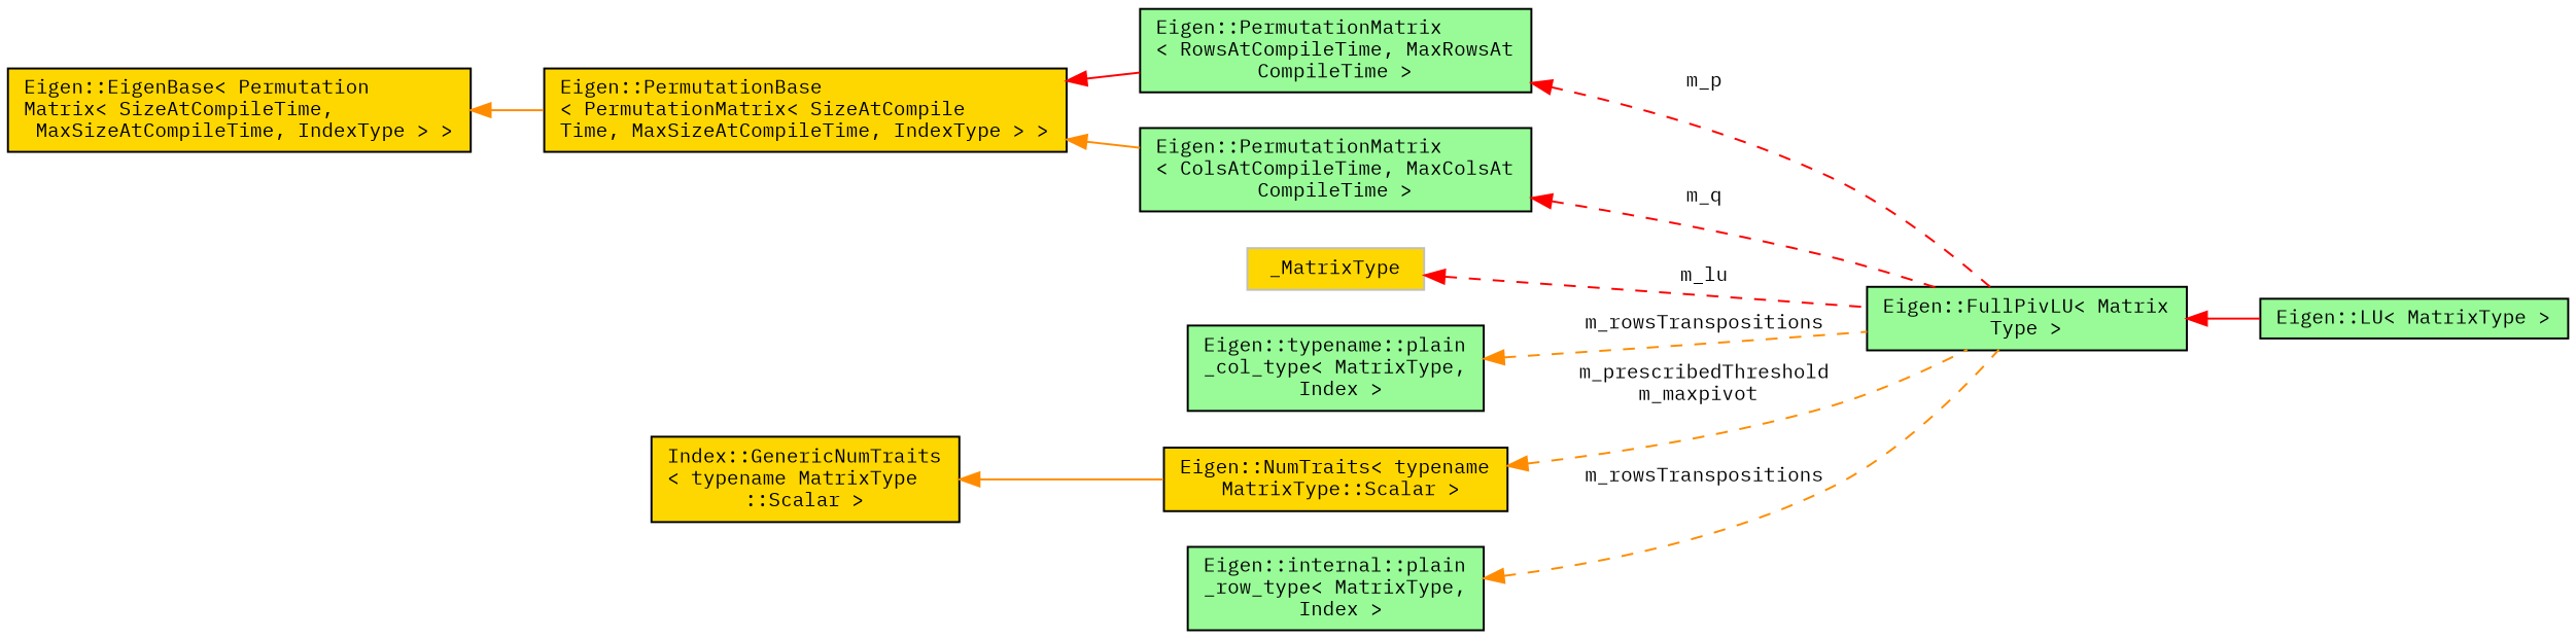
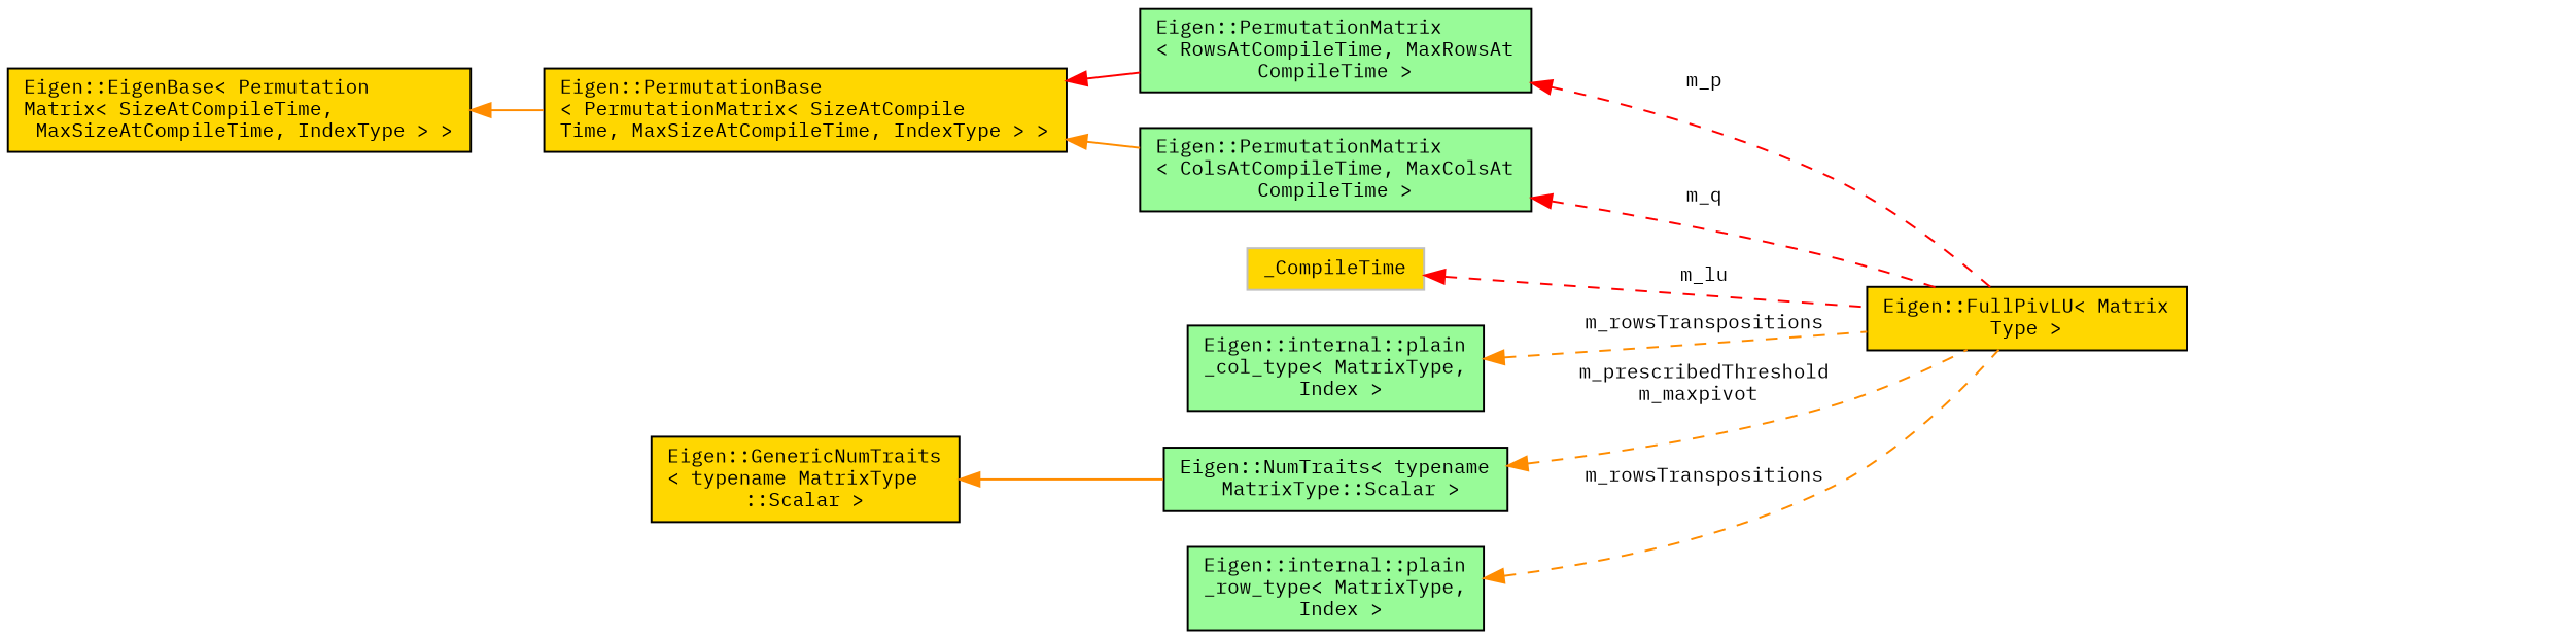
  digraph {
    fontname="IBM Plex Mono"
    rankdir=LR
    node [color=black fillcolor=gold fontname="IBM Plex Mono" fontsize=10 shape=record style=filled]
    edge [color=darkorange dir=back fontname="IBM Plex Mono" fontsize=10 labelfontname=Helvetica labelfontsize=10 style=dashed]
-   n1 [fillcolor=palegreen fontcolor=black height=0.2 label="Eigen::LU\< MatrixType \>" width=0.4]
-   n2 [fillcolor=palegreen height=0.2 label="Eigen::FullPivLU\< Matrix\lType \>" width=0.4]
+   n2 [height=0.2 label="Eigen::FullPivLU\< Matrix\lType \>" width=0.4]
    n3 [fillcolor=palegreen height=0.2 label="Eigen::PermutationMatrix\l\< RowsAtCompileTime, MaxRowsAt\lCompileTime \>" width=0.4]
    n4 [height=0.2 label="Eigen::PermutationBase\l\< PermutationMatrix\< SizeAtCompile\lTime, MaxSizeAtCompileTime, IndexType \> \>" width=0.4]
    n5 [fillcolor=palegreen height=0.2 label="Eigen::PermutationMatrix\l\< ColsAtCompileTime, MaxColsAt\lCompileTime \>" width=0.4]
    n6 [height=0.2 label="Eigen::EigenBase\< Permutation\lMatrix\< SizeAtCompileTime,\l MaxSizeAtCompileTime, IndexType \> \>" width=0.4]
-   n7 [color=grey75 height=0.2 label=_MatrixType width=0.4]
-   n8 [fillcolor=palegreen height=0.2 label="Eigen::typename::plain\l_col_type\< MatrixType,\l Index \>" width=0.4]
-   n9 [height=0.2 label="Eigen::NumTraits\< typename\l MatrixType::Scalar \>" width=0.4]
-   n10 [height=0.2 label="Index::GenericNumTraits\l\< typename MatrixType\l::Scalar \>" width=0.4]
+   n7 [color=grey75 height=0.2 label=_CompileTime width=0.4]
+   n8 [fillcolor=palegreen height=0.2 label="Eigen::internal::plain\l_col_type\< MatrixType,\l Index \>" width=0.4]
+   n9 [fillcolor=palegreen height=0.2 label="Eigen::NumTraits\< typename\l MatrixType::Scalar \>" width=0.4]
+   n10 [height=0.2 label="Eigen::GenericNumTraits\l\< typename MatrixType\l::Scalar \>" width=0.4]
    n11 [fillcolor=palegreen height=0.2 label="Eigen::internal::plain\l_row_type\< MatrixType,\l Index \>" width=0.4]
-   n2 -> n1 [color=red style=solid]
    n3 -> n2 [color=red label=" m_p"]
    n4 -> n3 [color=red style=solid]
    n4 -> n5 [style=solid]
    n5 -> n2 [color=red label=" m_q"]
    n6 -> n4 [style=solid]
    n7 -> n2 [color=red label=" m_lu"]
    n8 -> n2 [label=" m_rowsTranspositions"]
    n9 -> n2 [label=" m_prescribedThreshold\nm_maxpivot"]
    n10 -> n9 [style=solid]
    n11 -> n2 [label=" m_rowsTranspositions"]
  }
